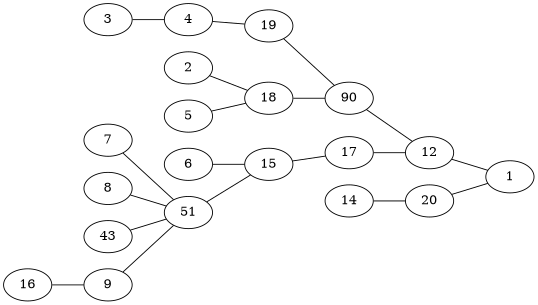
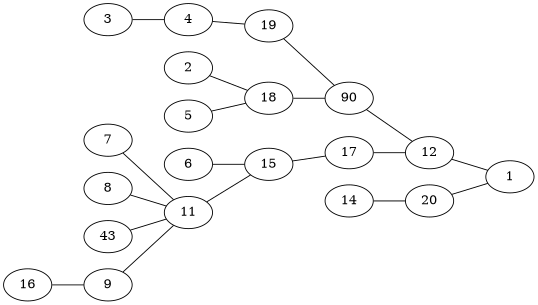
  graph {
    rankdir=LR
    2
    18
    n3 [label=90]
    12
    3
    4
    19
    5
    6
    15
    17
    7
-   11 [label=51]
+   11
    8
    n15 [label=43]
    14
    20
    1
    16
    9
    2 -- 18
    18 -- n3
    n3 -- 12
    12 -- 1
    3 -- 4
    4 -- 19
    19 -- n3
    5 -- 18
    6 -- 15
    15 -- 17
    17 -- 12
    7 -- 11
    11 -- 15
    8 -- 11
    n15 -- 11
    14 -- 20
    20 -- 1
    16 -- 9
    9 -- 11
  }
